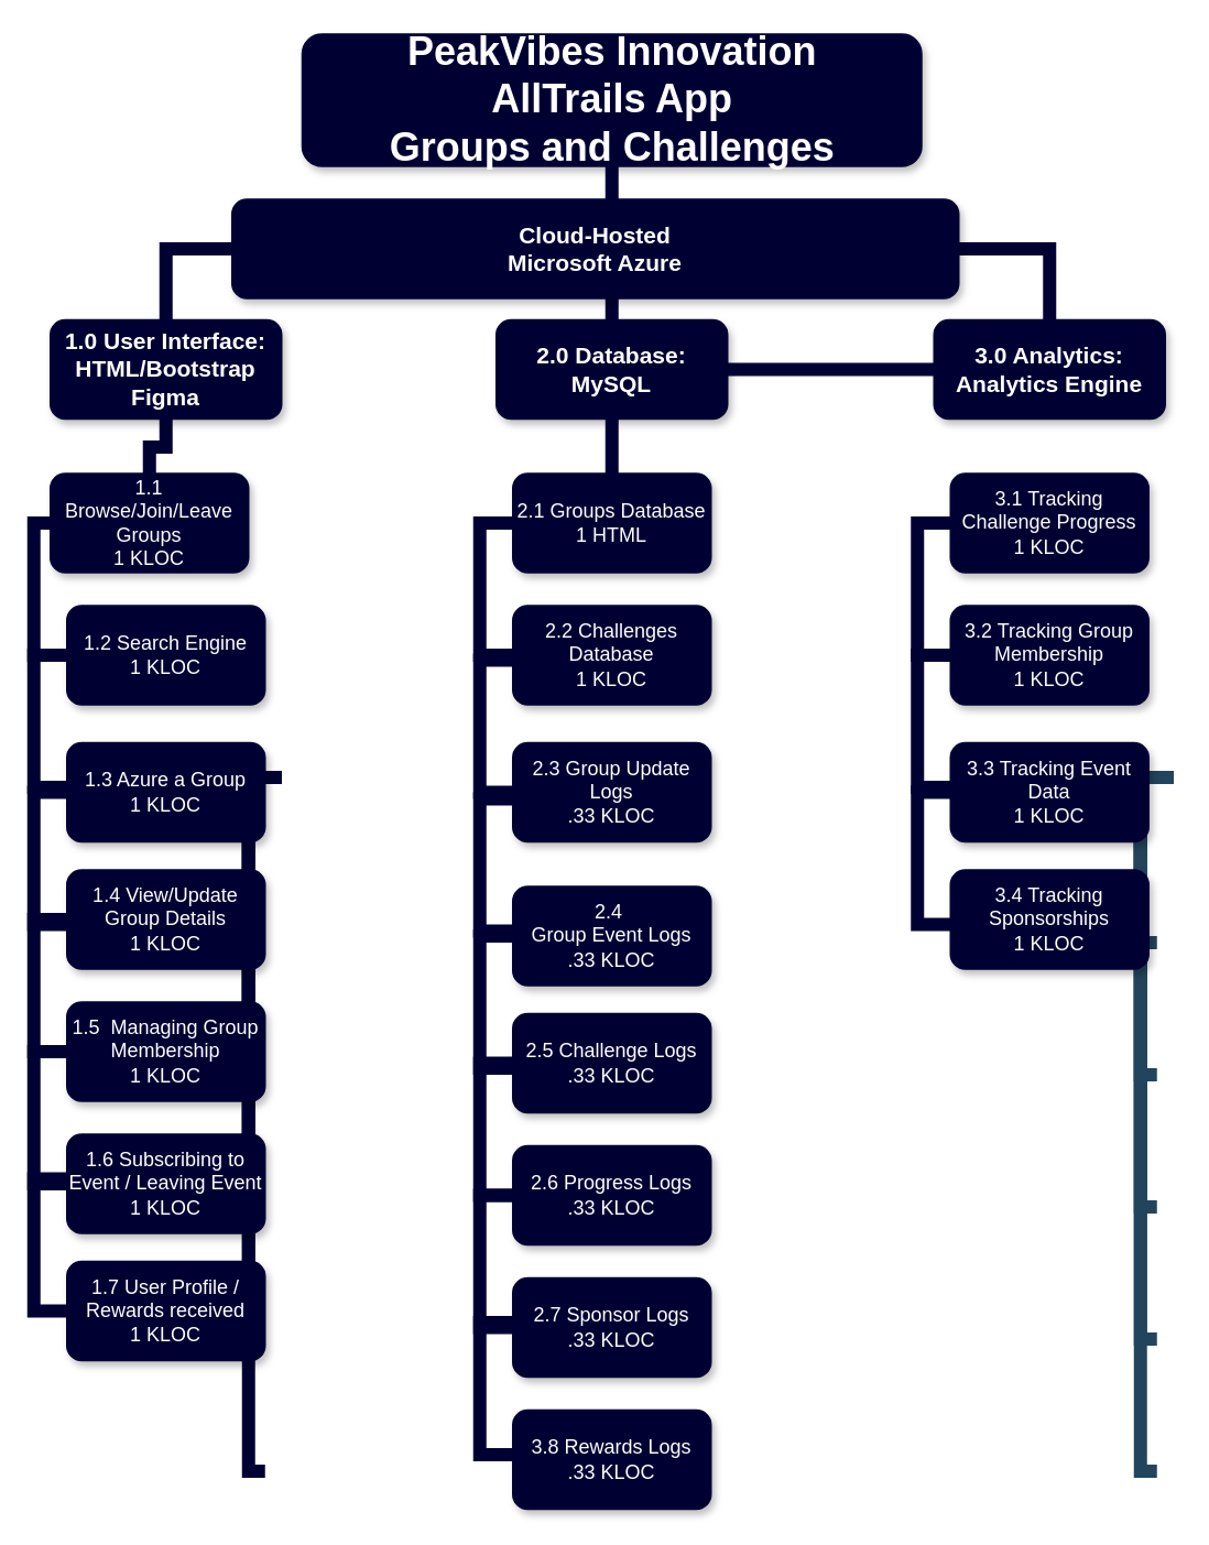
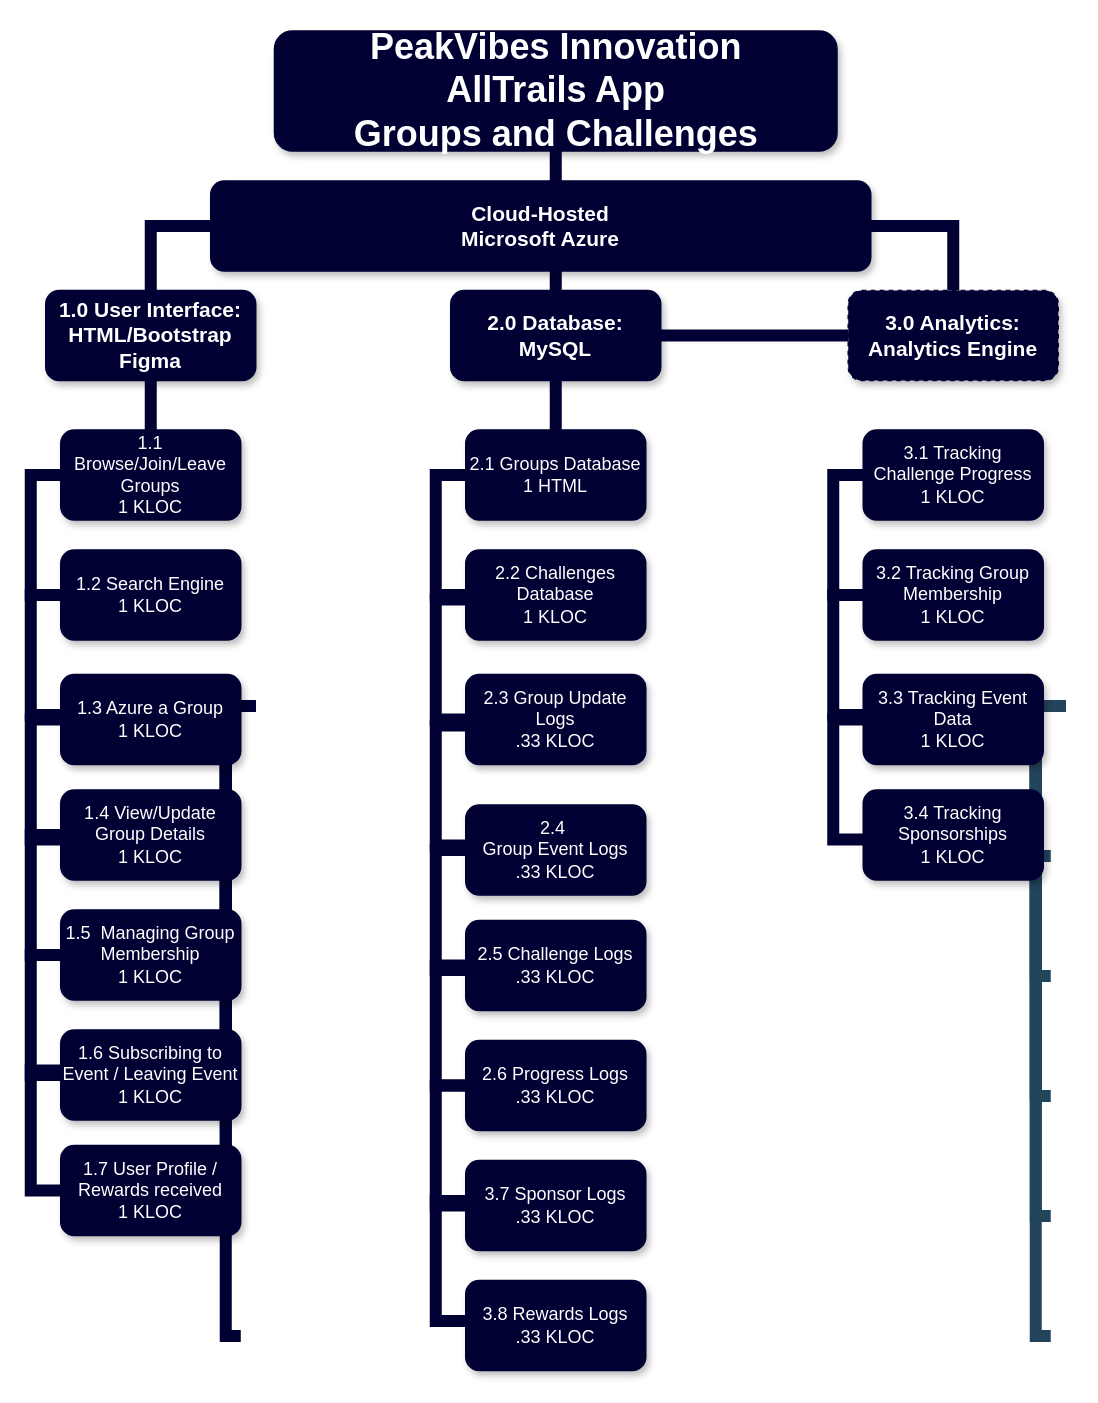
  <mxCell id="0" />
  <mxCell id="1" parent="0" />
  <mxCell id="2" value="PeakVibes Innovation&#10;AllTrails App&#10;Groups and Challenges" style="whiteSpace=wrap;rounded=1;shadow=1;fillColor=#000033;strokeColor=#000033;fontColor=#FFFFFF;fontStyle=1;fontSize=24" parent="1" vertex="1"><mxGeometry x="182.5" y="20" width="375" height="80" as="geometry" /></mxCell>
  <mxCell id="3" value="1.0 User Interface:&#10;HTML/Bootstrap&#10;Figma" style="whiteSpace=wrap;rounded=1;fillColor=#000033;strokeColor=#000033;shadow=1;fontColor=#FFFFFF;fontStyle=1;fontSize=14" parent="1" vertex="1"><mxGeometry x="30" y="193" width="140" height="60" as="geometry" /></mxCell>
  <mxCell id="4" value="2.0 Database:&#10;MySQL" style="whiteSpace=wrap;rounded=1;fillColor=#000033;strokeColor=#000033;shadow=1;fontColor=#FFFFFF;fontStyle=1;fontSize=14" parent="1" vertex="1"><mxGeometry x="300" y="193" width="140" height="60" as="geometry" /></mxCell>
- <mxCell id="5" value="1.1 Browse/Join/Leave Groups&#10;1 KLOC" style="whiteSpace=wrap;rounded=1;fillColor=#000033;strokeColor=#000033;shadow=1;fontColor=#FFFFFF;" parent="1" vertex="1"><mxGeometry x="30" y="286" width="120" height="60" as="geometry" /></mxCell>
+ <mxCell id="5" value="1.1 Browse/Join/Leave Groups&#10;1 KLOC" style="whiteSpace=wrap;rounded=1;fillColor=#000033;strokeColor=#000033;shadow=1;fontColor=#FFFFFF;" parent="1" vertex="1"><mxGeometry x="40" y="286" width="120" height="60" as="geometry" /></mxCell>
  <mxCell id="6" value="" style="edgeStyle=elbowEdgeStyle;elbow=vertical;rounded=0;fontColor=#000000;endArrow=none;endFill=0;strokeWidth=8;strokeColor=#000033;fillColor=#000033;" parent="1" source="3" target="5" edge="1"><mxGeometry width="100" height="100" relative="1" as="geometry"><mxPoint x="-20" y="323" as="sourcePoint" /><mxPoint x="80" y="223" as="targetPoint" /></mxGeometry></mxCell>
  <mxCell id="7" value="" style="edgeStyle=elbowEdgeStyle;elbow=horizontal;rounded=0;fontColor=#000000;endArrow=none;endFill=0;strokeWidth=8;strokeColor=#000033;fillColor=#000033;" parent="1" source="5" edge="1"><mxGeometry width="100" height="100" relative="1" as="geometry"><mxPoint x="-20" y="466" as="sourcePoint" /><mxPoint x="40" y="396" as="targetPoint" /><Array as="points"><mxPoint x="20" y="366" /></Array></mxGeometry></mxCell>
  <mxCell id="8" value="" style="edgeStyle=elbowEdgeStyle;elbow=horizontal;rounded=0;fontColor=#000000;endArrow=none;endFill=0;strokeWidth=8;strokeColor=#000033;fillColor=#000033;" parent="1" edge="1"><mxGeometry width="100" height="100" relative="1" as="geometry"><mxPoint x="170" y="470" as="sourcePoint" /><mxPoint x="160" y="650" as="targetPoint" /><Array as="points"><mxPoint x="150" y="560" /></Array></mxGeometry></mxCell>
  <mxCell id="9" value="" style="edgeStyle=elbowEdgeStyle;elbow=horizontal;rounded=0;fontColor=#000000;endArrow=none;endFill=0;strokeWidth=8;strokeColor=#000033;fillColor=#000033;" parent="1" edge="1"><mxGeometry width="100" height="100" relative="1" as="geometry"><mxPoint x="170" y="470" as="sourcePoint" /><mxPoint x="160" y="890" as="targetPoint" /><Array as="points"><mxPoint x="150" y="680" /></Array></mxGeometry></mxCell>
  <mxCell id="10" value="" style="edgeStyle=elbowEdgeStyle;elbow=horizontal;rounded=0;fontColor=#000000;endArrow=none;endFill=0;strokeWidth=8;strokeColor=#000033;fillColor=#000033;" parent="1" edge="1"><mxGeometry width="100" height="100" relative="1" as="geometry"><mxPoint x="170" y="470" as="sourcePoint" /><mxPoint x="160" y="810" as="targetPoint" /><Array as="points"><mxPoint x="150" y="640" /></Array></mxGeometry></mxCell>
  <mxCell id="11" value="" style="edgeStyle=elbowEdgeStyle;elbow=horizontal;rounded=0;fontColor=#000000;endArrow=none;endFill=0;strokeWidth=8;strokeColor=#000033;fillColor=#000033;" parent="1" edge="1"><mxGeometry width="100" height="100" relative="1" as="geometry"><mxPoint x="170" y="470" as="sourcePoint" /><mxPoint x="160" y="730" as="targetPoint" /><Array as="points"><mxPoint x="150" y="600" /></Array></mxGeometry></mxCell>
  <mxCell id="12" value="" style="edgeStyle=elbowEdgeStyle;elbow=vertical;rounded=0;fontColor=#000000;endArrow=none;endFill=0;strokeWidth=8;strokeColor=#000033;fillColor=#000033;entryX=0.5;entryY=0;entryDx=0;entryDy=0;" parent="1" source="4" target="38" edge="1"><mxGeometry width="100" height="100" relative="1" as="geometry"><mxPoint x="-180" y="276" as="sourcePoint" /><mxPoint x="180" y="286" as="targetPoint" /></mxGeometry></mxCell>
  <mxCell id="13" value="" style="edgeStyle=elbowEdgeStyle;elbow=horizontal;rounded=0;fontColor=#000000;endArrow=none;endFill=0;strokeWidth=8;strokeColor=#23445D;" parent="1" edge="1"><mxGeometry width="100" height="100" relative="1" as="geometry"><mxPoint x="710" y="470" as="sourcePoint" /><mxPoint x="700" y="570" as="targetPoint" /><Array as="points"><mxPoint x="690" y="520" /></Array></mxGeometry></mxCell>
  <mxCell id="14" value="" style="edgeStyle=elbowEdgeStyle;elbow=horizontal;rounded=0;fontColor=#000000;endArrow=none;endFill=0;strokeWidth=8;strokeColor=#23445D;" parent="1" edge="1"><mxGeometry width="100" height="100" relative="1" as="geometry"><mxPoint x="710" y="470" as="sourcePoint" /><mxPoint x="700" y="650" as="targetPoint" /><Array as="points"><mxPoint x="690" y="560" /></Array></mxGeometry></mxCell>
  <mxCell id="15" value="" style="edgeStyle=elbowEdgeStyle;elbow=horizontal;rounded=0;fontColor=#000000;endArrow=none;endFill=0;strokeWidth=8;strokeColor=#23445D;" parent="1" edge="1"><mxGeometry width="100" height="100" relative="1" as="geometry"><mxPoint x="710" y="470" as="sourcePoint" /><mxPoint x="700" y="890" as="targetPoint" /><Array as="points"><mxPoint x="690" y="690" /></Array></mxGeometry></mxCell>
  <mxCell id="16" value="" style="edgeStyle=elbowEdgeStyle;elbow=horizontal;rounded=0;fontColor=#000000;endArrow=none;endFill=0;strokeWidth=8;strokeColor=#23445D;" parent="1" edge="1"><mxGeometry width="100" height="100" relative="1" as="geometry"><mxPoint x="710" y="470" as="sourcePoint" /><mxPoint x="700" y="810" as="targetPoint" /><Array as="points"><mxPoint x="690" y="640" /></Array></mxGeometry></mxCell>
  <mxCell id="17" value="" style="edgeStyle=elbowEdgeStyle;elbow=horizontal;rounded=0;fontColor=#000000;endArrow=none;endFill=0;strokeWidth=8;strokeColor=#23445D;" parent="1" edge="1"><mxGeometry width="100" height="100" relative="1" as="geometry"><mxPoint x="710" y="470" as="sourcePoint" /><mxPoint x="700" y="730" as="targetPoint" /><Array as="points"><mxPoint x="690" y="610" /></Array></mxGeometry></mxCell>
  <mxCell id="18" value="" style="edgeStyle=elbowEdgeStyle;elbow=vertical;rounded=0;fontColor=#000000;endArrow=none;endFill=0;strokeWidth=8;strokeColor=#000033;fillColor=#000033;exitX=0;exitY=0.5;exitDx=0;exitDy=0;" parent="1" source="56" target="3" edge="1"><mxGeometry width="100" height="100" relative="1" as="geometry"><mxPoint x="440" y="280" as="sourcePoint" /><mxPoint x="540" y="180" as="targetPoint" /><Array as="points"><mxPoint x="190" y="150" /></Array></mxGeometry></mxCell>
  <mxCell id="19" value="1.2 Search Engine&#10;1 KLOC" style="whiteSpace=wrap;rounded=1;fillColor=#000033;strokeColor=#000033;shadow=1;fontColor=#FFFFFF;" vertex="1" parent="1"><mxGeometry x="40" y="366" width="120" height="60" as="geometry" /></mxCell>
  <mxCell id="20" value="" style="edgeStyle=elbowEdgeStyle;elbow=horizontal;rounded=0;fontColor=#000000;endArrow=none;endFill=0;strokeWidth=8;strokeColor=#000033;fillColor=#000033;" edge="1" parent="1" source="19"><mxGeometry width="100" height="100" relative="1" as="geometry"><mxPoint x="-20" y="546" as="sourcePoint" /><mxPoint x="40" y="476" as="targetPoint" /><Array as="points"><mxPoint x="20" y="446" /></Array></mxGeometry></mxCell>
  <mxCell id="21" value="1.3 Azure a Group&#10;1 KLOC" style="whiteSpace=wrap;rounded=1;fillColor=#000033;strokeColor=#000033;shadow=1;fontColor=#FFFFFF;" vertex="1" parent="1"><mxGeometry x="40" y="449" width="120" height="60" as="geometry" /></mxCell>
  <mxCell id="22" value="" style="edgeStyle=elbowEdgeStyle;elbow=horizontal;rounded=0;fontColor=#000000;endArrow=none;endFill=0;strokeWidth=8;strokeColor=#000033;fillColor=#000033;" edge="1" parent="1" source="21"><mxGeometry width="100" height="100" relative="1" as="geometry"><mxPoint x="-20" y="629" as="sourcePoint" /><mxPoint x="40" y="559" as="targetPoint" /><Array as="points"><mxPoint x="20" y="529" /></Array></mxGeometry></mxCell>
  <mxCell id="23" value="1.4 View/Update Group Details&#10;1 KLOC" style="whiteSpace=wrap;rounded=1;fillColor=#000033;strokeColor=#000033;shadow=1;fontColor=#FFFFFF;" vertex="1" parent="1"><mxGeometry x="40" y="526" width="120" height="60" as="geometry" /></mxCell>
  <mxCell id="24" value="" style="edgeStyle=elbowEdgeStyle;elbow=horizontal;rounded=0;fontColor=#000000;endArrow=none;endFill=0;strokeWidth=8;strokeColor=#000033;fillColor=#000033;" edge="1" parent="1" source="23"><mxGeometry width="100" height="100" relative="1" as="geometry"><mxPoint x="-20" y="706" as="sourcePoint" /><mxPoint x="40" y="636" as="targetPoint" /><Array as="points"><mxPoint x="20" y="606" /></Array></mxGeometry></mxCell>
  <mxCell id="25" value="1.5  Managing Group Membership&#10;1 KLOC" style="whiteSpace=wrap;rounded=1;fillColor=#000033;strokeColor=#000033;shadow=1;fontColor=#FFFFFF;" vertex="1" parent="1"><mxGeometry x="40" y="606" width="120" height="60" as="geometry" /></mxCell>
  <mxCell id="26" value="" style="edgeStyle=elbowEdgeStyle;elbow=horizontal;rounded=0;fontColor=#000000;endArrow=none;endFill=0;strokeWidth=8;strokeColor=#000033;fillColor=#000033;" edge="1" parent="1" source="25"><mxGeometry width="100" height="100" relative="1" as="geometry"><mxPoint x="-20" y="786" as="sourcePoint" /><mxPoint x="40" y="716" as="targetPoint" /><Array as="points"><mxPoint x="20" y="686" /></Array></mxGeometry></mxCell>
  <mxCell id="27" value="1.6 Subscribing to Event / Leaving Event&#10;1 KLOC" style="whiteSpace=wrap;rounded=1;fillColor=#000033;strokeColor=#000033;shadow=1;fontColor=#FFFFFF;" vertex="1" parent="1"><mxGeometry x="40" y="686" width="120" height="60" as="geometry" /></mxCell>
  <mxCell id="28" value="" style="edgeStyle=elbowEdgeStyle;elbow=horizontal;rounded=0;fontColor=#000000;endArrow=none;endFill=0;strokeWidth=8;strokeColor=#000033;fillColor=#000033;" edge="1" parent="1"><mxGeometry width="100" height="100" relative="1" as="geometry"><mxPoint x="310" y="316" as="sourcePoint" /><mxPoint x="310" y="396" as="targetPoint" /><Array as="points"><mxPoint x="290" y="366" /></Array></mxGeometry></mxCell>
  <mxCell id="29" value="2.2 Challenges Database&#10;1 KLOC" style="whiteSpace=wrap;rounded=1;fillColor=#000033;strokeColor=#000033;shadow=1;fontColor=#FFFFFF;" vertex="1" parent="1"><mxGeometry x="310" y="366" width="120" height="60" as="geometry" /></mxCell>
  <mxCell id="30" value="" style="edgeStyle=elbowEdgeStyle;elbow=horizontal;rounded=0;fontColor=#000000;endArrow=none;endFill=0;strokeWidth=8;strokeColor=#000033;fillColor=#000033;" edge="1" parent="1"><mxGeometry width="100" height="100" relative="1" as="geometry"><mxPoint x="310" y="483" as="sourcePoint" /><mxPoint x="310" y="563" as="targetPoint" /><Array as="points"><mxPoint x="290" y="533" /></Array></mxGeometry></mxCell>
  <mxCell id="31" value="2.4 &#10;Group Event Logs&#10;.33 KLOC" style="whiteSpace=wrap;rounded=1;fillColor=#000033;strokeColor=#000033;shadow=1;fontColor=#FFFFFF;" vertex="1" parent="1"><mxGeometry x="310" y="536" width="120" height="60" as="geometry" /></mxCell>
  <mxCell id="32" value="" style="edgeStyle=elbowEdgeStyle;elbow=horizontal;rounded=0;fontColor=#000000;endArrow=none;endFill=0;strokeWidth=8;strokeColor=#000033;fillColor=#000033;" edge="1" parent="1" source="31"><mxGeometry width="100" height="100" relative="1" as="geometry"><mxPoint x="250" y="716" as="sourcePoint" /><mxPoint x="310" y="646" as="targetPoint" /><Array as="points"><mxPoint x="290" y="616" /></Array></mxGeometry></mxCell>
  <mxCell id="33" value="2.5 Challenge Logs&#10;.33 KLOC" style="whiteSpace=wrap;rounded=1;fillColor=#000033;strokeColor=#000033;shadow=1;fontColor=#FFFFFF;" vertex="1" parent="1"><mxGeometry x="310" y="613" width="120" height="60" as="geometry" /></mxCell>
  <mxCell id="34" value="" style="edgeStyle=elbowEdgeStyle;elbow=horizontal;rounded=0;fontColor=#000000;endArrow=none;endFill=0;strokeWidth=8;strokeColor=#000033;fillColor=#000033;" edge="1" parent="1" source="33"><mxGeometry width="100" height="100" relative="1" as="geometry"><mxPoint x="250" y="793" as="sourcePoint" /><mxPoint x="310" y="723" as="targetPoint" /><Array as="points"><mxPoint x="290" y="693" /></Array></mxGeometry></mxCell>
  <mxCell id="35" value="2.6 Progress Logs&#10;.33 KLOC" style="whiteSpace=wrap;rounded=1;fillColor=#000033;strokeColor=#000033;shadow=1;fontColor=#FFFFFF;" vertex="1" parent="1"><mxGeometry x="310" y="693" width="120" height="60" as="geometry" /></mxCell>
  <mxCell id="36" value="" style="edgeStyle=elbowEdgeStyle;elbow=horizontal;rounded=0;fontColor=#000000;endArrow=none;endFill=0;strokeWidth=8;strokeColor=#000033;fillColor=#000033;" edge="1" parent="1" source="35"><mxGeometry width="100" height="100" relative="1" as="geometry"><mxPoint x="250" y="873" as="sourcePoint" /><mxPoint x="310" y="803" as="targetPoint" /><Array as="points"><mxPoint x="290" y="773" /></Array></mxGeometry></mxCell>
- <mxCell id="37" value="2.7 Sponsor Logs&#10;.33 KLOC" style="whiteSpace=wrap;rounded=1;fillColor=#000033;strokeColor=#000033;shadow=1;fontColor=#FFFFFF;" vertex="1" parent="1"><mxGeometry x="310" y="773" width="120" height="60" as="geometry" /></mxCell>
+ <mxCell id="37" value="3.7 Sponsor Logs&#10;.33 KLOC" style="whiteSpace=wrap;rounded=1;fillColor=#000033;strokeColor=#000033;shadow=1;fontColor=#FFFFFF;" vertex="1" parent="1"><mxGeometry x="310" y="773" width="120" height="60" as="geometry" /></mxCell>
  <mxCell id="38" value="2.1 Groups Database&#10;1 HTML" style="whiteSpace=wrap;rounded=1;fillColor=#000033;strokeColor=#000033;shadow=1;fontColor=#FFFFFF;" vertex="1" parent="1"><mxGeometry x="310" y="286" width="120" height="60" as="geometry" /></mxCell>
  <mxCell id="39" value="" style="edgeStyle=elbowEdgeStyle;elbow=vertical;rounded=0;fontColor=#000000;endArrow=none;endFill=0;strokeWidth=8;strokeColor=#000033;fillColor=#000033;exitX=0.5;exitY=0;exitDx=0;exitDy=0;entryX=0.5;entryY=1;entryDx=0;entryDy=0;" edge="1" parent="1" source="4" target="2"><mxGeometry width="100" height="100" relative="1" as="geometry"><mxPoint x="745" y="300" as="sourcePoint" /><mxPoint x="620" y="340" as="targetPoint" /></mxGeometry></mxCell>
  <mxCell id="40" value="1.7 User Profile / Rewards received&#10;1 KLOC" style="whiteSpace=wrap;rounded=1;fillColor=#000033;strokeColor=#000033;shadow=1;fontColor=#FFFFFF;" vertex="1" parent="1"><mxGeometry x="40" y="763" width="120" height="60" as="geometry" /></mxCell>
  <mxCell id="41" value="" style="edgeStyle=elbowEdgeStyle;elbow=horizontal;rounded=0;fontColor=#000000;endArrow=none;endFill=0;strokeWidth=8;strokeColor=#000033;fillColor=#000033;" edge="1" parent="1"><mxGeometry width="100" height="100" relative="1" as="geometry"><mxPoint x="40" y="713" as="sourcePoint" /><mxPoint x="40" y="793" as="targetPoint" /><Array as="points"><mxPoint x="20" y="763" /></Array></mxGeometry></mxCell>
- <mxCell id="42" value="3.0 Analytics:&#10;Analytics Engine" style="whiteSpace=wrap;rounded=1;fillColor=#000033;strokeColor=#000033;shadow=1;fontColor=#FFFFFF;fontStyle=1;fontSize=14" vertex="1" parent="1"><mxGeometry x="565" y="193" width="140" height="60" as="geometry" /></mxCell>
+ <mxCell id="42" value="3.0 Analytics:&#10;Analytics Engine" style="whiteSpace=wrap;rounded=1;fillColor=#000033;strokeColor=#000033;shadow=1;fontColor=#FFFFFF;fontStyle=1;fontSize=14;dashed=1;" vertex="1" parent="1"><mxGeometry x="565" y="193" width="140" height="60" as="geometry" /></mxCell>
  <mxCell id="43" value="" style="edgeStyle=elbowEdgeStyle;elbow=vertical;rounded=0;fontColor=#000000;endArrow=none;endFill=0;strokeWidth=8;strokeColor=#000033;fillColor=#000033;" edge="1" parent="1" source="42" target="4"><mxGeometry width="100" height="100" relative="1" as="geometry"><mxPoint x="85" y="276" as="sourcePoint" /><mxPoint x="445" y="286" as="targetPoint" /></mxGeometry></mxCell>
  <mxCell id="44" value="" style="edgeStyle=elbowEdgeStyle;elbow=horizontal;rounded=0;fontColor=#000000;endArrow=none;endFill=0;strokeWidth=8;strokeColor=#000033;fillColor=#000033;" edge="1" parent="1"><mxGeometry width="100" height="100" relative="1" as="geometry"><mxPoint x="575" y="316" as="sourcePoint" /><mxPoint x="575" y="396" as="targetPoint" /><Array as="points"><mxPoint x="555" y="366" /></Array></mxGeometry></mxCell>
  <mxCell id="45" value="3.2 Tracking Group Membership&#10;1 KLOC" style="whiteSpace=wrap;rounded=1;fillColor=#000033;strokeColor=#000033;shadow=1;fontColor=#FFFFFF;" vertex="1" parent="1"><mxGeometry x="575" y="366" width="120" height="60" as="geometry" /></mxCell>
  <mxCell id="46" value="" style="edgeStyle=elbowEdgeStyle;elbow=horizontal;rounded=0;fontColor=#000000;endArrow=none;endFill=0;strokeWidth=8;strokeColor=#000033;fillColor=#000033;" edge="1" parent="1" source="45"><mxGeometry width="100" height="100" relative="1" as="geometry"><mxPoint x="515" y="546" as="sourcePoint" /><mxPoint x="575" y="476" as="targetPoint" /><Array as="points"><mxPoint x="555" y="446" /></Array></mxGeometry></mxCell>
  <mxCell id="47" value="3.3 Tracking Event Data&#10;1 KLOC" style="whiteSpace=wrap;rounded=1;fillColor=#000033;strokeColor=#000033;shadow=1;fontColor=#FFFFFF;" vertex="1" parent="1"><mxGeometry x="575" y="449" width="120" height="60" as="geometry" /></mxCell>
  <mxCell id="48" value="" style="edgeStyle=elbowEdgeStyle;elbow=horizontal;rounded=0;fontColor=#000000;endArrow=none;endFill=0;strokeWidth=8;strokeColor=#000033;fillColor=#000033;" edge="1" parent="1" source="47"><mxGeometry width="100" height="100" relative="1" as="geometry"><mxPoint x="515" y="629" as="sourcePoint" /><mxPoint x="575" y="559" as="targetPoint" /><Array as="points"><mxPoint x="555" y="529" /></Array></mxGeometry></mxCell>
  <mxCell id="49" value="3.4 Tracking Sponsorships&#10;1 KLOC" style="whiteSpace=wrap;rounded=1;fillColor=#000033;strokeColor=#000033;shadow=1;fontColor=#FFFFFF;" vertex="1" parent="1"><mxGeometry x="575" y="526" width="120" height="60" as="geometry" /></mxCell>
  <mxCell id="50" value="3.1 Tracking Challenge Progress&#10;1 KLOC" style="whiteSpace=wrap;rounded=1;fillColor=#000033;strokeColor=#000033;shadow=1;fontColor=#FFFFFF;" vertex="1" parent="1"><mxGeometry x="575" y="286" width="120" height="60" as="geometry" /></mxCell>
  <mxCell id="51" value="" style="edgeStyle=elbowEdgeStyle;elbow=vertical;rounded=0;fontColor=#000000;endArrow=none;endFill=0;strokeWidth=8;strokeColor=#000033;fillColor=#000033;exitX=0.5;exitY=0;exitDx=0;exitDy=0;entryX=1;entryY=0.5;entryDx=0;entryDy=0;" edge="1" parent="1" source="42" target="56"><mxGeometry width="100" height="100" relative="1" as="geometry"><mxPoint x="905" y="300" as="sourcePoint" /><mxPoint x="525" y="270" as="targetPoint" /><Array as="points"><mxPoint x="530" y="150" /></Array></mxGeometry></mxCell>
  <mxCell id="52" value="" style="edgeStyle=elbowEdgeStyle;elbow=horizontal;rounded=0;fontColor=#000000;endArrow=none;endFill=0;strokeWidth=8;strokeColor=#000033;fillColor=#000033;" edge="1" parent="1"><mxGeometry width="100" height="100" relative="1" as="geometry"><mxPoint x="310" y="800" as="sourcePoint" /><mxPoint x="310" y="880" as="targetPoint" /><Array as="points"><mxPoint x="290" y="850" /></Array></mxGeometry></mxCell>
  <mxCell id="53" value="3.8 Rewards Logs&#10;.33 KLOC" style="whiteSpace=wrap;rounded=1;fillColor=#000033;strokeColor=#000033;shadow=1;fontColor=#FFFFFF;" vertex="1" parent="1"><mxGeometry x="310" y="853" width="120" height="60" as="geometry" /></mxCell>
  <mxCell id="54" value="" style="edgeStyle=elbowEdgeStyle;elbow=horizontal;rounded=0;fontColor=#000000;endArrow=none;endFill=0;strokeWidth=8;strokeColor=#000033;fillColor=#000033;" edge="1" parent="1"><mxGeometry width="100" height="100" relative="1" as="geometry"><mxPoint x="310" y="399" as="sourcePoint" /><mxPoint x="310" y="479" as="targetPoint" /><Array as="points"><mxPoint x="290" y="449" /></Array></mxGeometry></mxCell>
  <mxCell id="55" value="2.3 Group Update Logs&#10;.33 KLOC" style="whiteSpace=wrap;rounded=1;fillColor=#000033;strokeColor=#000033;shadow=1;fontColor=#FFFFFF;" vertex="1" parent="1"><mxGeometry x="310" y="449" width="120" height="60" as="geometry" /></mxCell>
  <mxCell id="56" value="Cloud-Hosted&#10;Microsoft Azure" style="whiteSpace=wrap;rounded=1;fillColor=#000033;strokeColor=#000033;shadow=1;fontColor=#FFFFFF;fontStyle=1;fontSize=14" vertex="1" parent="1"><mxGeometry x="140" y="120" width="440" height="60" as="geometry" /></mxCell>
